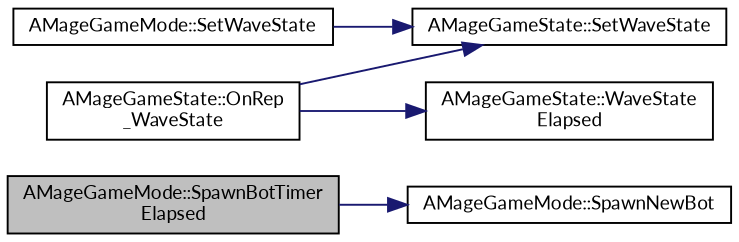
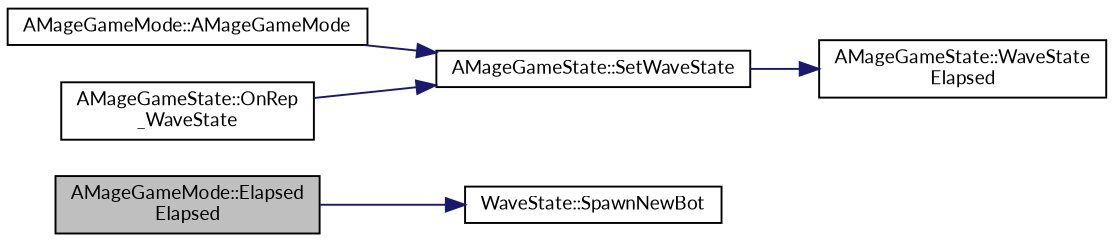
  digraph {
    fontname=Lato
    rankdir=LR
    node [color=black fillcolor=white fontname=Lato fontsize=10 shape=record style=filled]
    edge [color=midnightblue fontname=Lato fontsize=10 labelfontname=Helvetica labelfontsize=10 style=solid]
-   n1 [fillcolor=grey75 fontcolor=black height=0.2 label="AMageGameMode::SpawnBotTimer\lElapsed" width=0.4]
-   n2 [height=0.2 label="AMageGameMode::SpawnNewBot" width=0.4]
-   n3 [height=0.2 label="AMageGameMode::SetWaveState" width=0.4]
+   n1 [fillcolor=grey75 fontcolor=black height=0.2 label="AMageGameMode::Elapsed\lElapsed" width=0.4]
+   n2 [height=0.2 label="WaveState::SpawnNewBot" width=0.4]
+   n3 [height=0.2 label="AMageGameMode::AMageGameMode" width=0.4]
    n4 [height=0.2 label="AMageGameState::SetWaveState" width=0.4]
    n5 [height=0.2 label="AMageGameState::OnRep\l_WaveState" width=0.4]
    n6 [height=0.2 label="AMageGameState::WaveState\lElapsed" width=0.4]
    n1 -> n2
    n3 -> n4
    n5 -> n4
-   n5 -> n6
+   n4 -> n6
  }
